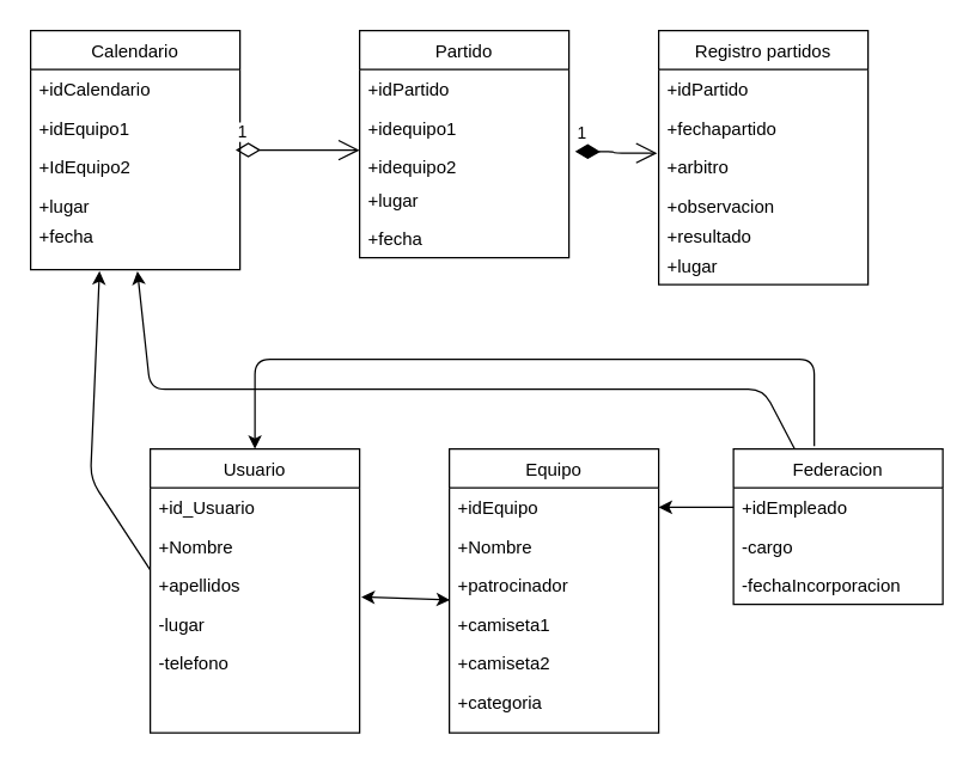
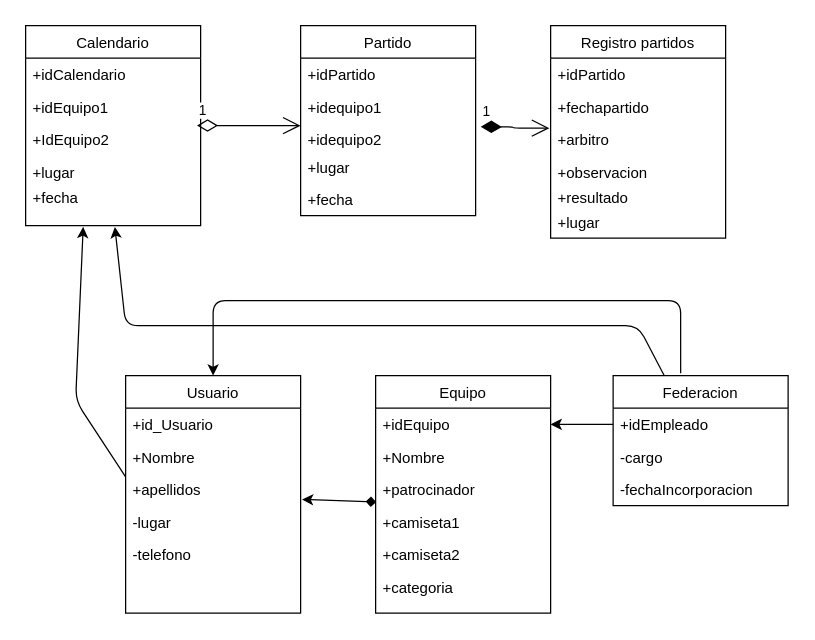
  <mxCell id="0" />
  <mxCell id="1" parent="0" />
  <mxCell id="2" value="Usuario" style="swimlane;fontStyle=0;childLayout=stackLayout;horizontal=1;startSize=26;fillColor=none;horizontalStack=0;resizeParent=1;resizeParentMax=0;resizeLast=0;collapsible=1;marginBottom=0;" parent="1" vertex="1"><mxGeometry x="100" y="300" width="140" height="190" as="geometry" /></mxCell>
  <mxCell id="3" value="+id_Usuario" style="text;strokeColor=none;fillColor=none;align=left;verticalAlign=top;spacingLeft=4;spacingRight=4;overflow=hidden;rotatable=0;points=[[0,0.5],[1,0.5]];portConstraint=eastwest;" parent="2" vertex="1"><mxGeometry y="26" width="140" height="26" as="geometry" /></mxCell>
  <mxCell id="4" value="+Nombre" style="text;strokeColor=none;fillColor=none;align=left;verticalAlign=top;spacingLeft=4;spacingRight=4;overflow=hidden;rotatable=0;points=[[0,0.5],[1,0.5]];portConstraint=eastwest;" parent="2" vertex="1"><mxGeometry y="52" width="140" height="26" as="geometry" /></mxCell>
  <mxCell id="5" value="+apellidos" style="text;strokeColor=none;fillColor=none;align=left;verticalAlign=top;spacingLeft=4;spacingRight=4;overflow=hidden;rotatable=0;points=[[0,0.5],[1,0.5]];portConstraint=eastwest;" parent="2" vertex="1"><mxGeometry y="78" width="140" height="112" as="geometry" /></mxCell>
  <mxCell id="6" value="-lugar" style="text;strokeColor=none;fillColor=none;align=left;verticalAlign=top;spacingLeft=4;spacingRight=4;overflow=hidden;rotatable=0;points=[[0,0.5],[1,0.5]];portConstraint=eastwest;" parent="1" vertex="1"><mxGeometry x="100" y="404" width="140" height="26" as="geometry" /></mxCell>
  <mxCell id="7" value="-telefono" style="text;strokeColor=none;fillColor=none;align=left;verticalAlign=top;spacingLeft=4;spacingRight=4;overflow=hidden;rotatable=0;points=[[0,0.5],[1,0.5]];portConstraint=eastwest;" parent="1" vertex="1"><mxGeometry x="100" y="430" width="140" height="26" as="geometry" /></mxCell>
  <mxCell id="8" value="+camiseta1" style="text;strokeColor=none;fillColor=none;align=left;verticalAlign=top;spacingLeft=4;spacingRight=4;overflow=hidden;rotatable=0;points=[[0,0.5],[1,0.5]];portConstraint=eastwest;" parent="1" vertex="1"><mxGeometry x="300" y="404" width="140" height="26" as="geometry" /></mxCell>
  <mxCell id="9" value="+camiseta2" style="text;strokeColor=none;fillColor=none;align=left;verticalAlign=top;spacingLeft=4;spacingRight=4;overflow=hidden;rotatable=0;points=[[0,0.5],[1,0.5]];portConstraint=eastwest;" parent="1" vertex="1"><mxGeometry x="300" y="430" width="140" height="26" as="geometry" /></mxCell>
  <mxCell id="10" value="+categoria" style="text;strokeColor=none;fillColor=none;align=left;verticalAlign=top;spacingLeft=4;spacingRight=4;overflow=hidden;rotatable=0;points=[[0,0.5],[1,0.5]];portConstraint=eastwest;" parent="1" vertex="1"><mxGeometry x="300" y="456" width="140" height="24" as="geometry" /></mxCell>
  <mxCell id="11" value="Equipo" style="swimlane;fontStyle=0;childLayout=stackLayout;horizontal=1;startSize=26;fillColor=none;horizontalStack=0;resizeParent=1;resizeParentMax=0;resizeLast=0;collapsible=1;marginBottom=0;" parent="1" vertex="1"><mxGeometry x="300" y="300" width="140" height="190" as="geometry" /></mxCell>
  <mxCell id="12" value="+idEquipo" style="text;strokeColor=none;fillColor=none;align=left;verticalAlign=top;spacingLeft=4;spacingRight=4;overflow=hidden;rotatable=0;points=[[0,0.5],[1,0.5]];portConstraint=eastwest;" parent="11" vertex="1"><mxGeometry y="26" width="140" height="26" as="geometry" /></mxCell>
  <mxCell id="13" value="+Nombre" style="text;strokeColor=none;fillColor=none;align=left;verticalAlign=top;spacingLeft=4;spacingRight=4;overflow=hidden;rotatable=0;points=[[0,0.5],[1,0.5]];portConstraint=eastwest;" parent="11" vertex="1"><mxGeometry y="52" width="140" height="138" as="geometry" /></mxCell>
  <mxCell id="14" value="+patrocinador" style="text;strokeColor=none;fillColor=none;align=left;verticalAlign=top;spacingLeft=4;spacingRight=4;overflow=hidden;rotatable=0;points=[[0,0.5],[1,0.5]];portConstraint=eastwest;" parent="1" vertex="1"><mxGeometry x="300" y="378" width="140" height="112" as="geometry" /></mxCell>
  <mxCell id="15" value="Federacion" style="swimlane;fontStyle=0;childLayout=stackLayout;horizontal=1;startSize=26;fillColor=none;horizontalStack=0;resizeParent=1;resizeParentMax=0;resizeLast=0;collapsible=1;marginBottom=0;" parent="1" vertex="1"><mxGeometry x="490" y="300" width="140" height="104" as="geometry" /></mxCell>
  <mxCell id="16" value="+idEmpleado" style="text;strokeColor=none;fillColor=none;align=left;verticalAlign=top;spacingLeft=4;spacingRight=4;overflow=hidden;rotatable=0;points=[[0,0.5],[1,0.5]];portConstraint=eastwest;" parent="15" vertex="1"><mxGeometry y="26" width="140" height="26" as="geometry" /></mxCell>
  <mxCell id="17" value="-cargo" style="text;strokeColor=none;fillColor=none;align=left;verticalAlign=top;spacingLeft=4;spacingRight=4;overflow=hidden;rotatable=0;points=[[0,0.5],[1,0.5]];portConstraint=eastwest;" parent="15" vertex="1"><mxGeometry y="52" width="140" height="26" as="geometry" /></mxCell>
  <mxCell id="18" value="-fechaIncorporacion" style="text;strokeColor=none;fillColor=none;align=left;verticalAlign=top;spacingLeft=4;spacingRight=4;overflow=hidden;rotatable=0;points=[[0,0.5],[1,0.5]];portConstraint=eastwest;" parent="15" vertex="1"><mxGeometry y="78" width="140" height="26" as="geometry" /></mxCell>
  <mxCell id="19" value="Calendario" style="swimlane;fontStyle=0;childLayout=stackLayout;horizontal=1;startSize=26;fillColor=none;horizontalStack=0;resizeParent=1;resizeParentMax=0;resizeLast=0;collapsible=1;marginBottom=0;" parent="1" vertex="1"><mxGeometry x="20" y="20" width="140" height="160" as="geometry" /></mxCell>
  <mxCell id="20" value="+idCalendario" style="text;strokeColor=none;fillColor=none;align=left;verticalAlign=top;spacingLeft=4;spacingRight=4;overflow=hidden;rotatable=0;points=[[0,0.5],[1,0.5]];portConstraint=eastwest;" parent="19" vertex="1"><mxGeometry y="26" width="140" height="26" as="geometry" /></mxCell>
  <mxCell id="21" value="+idEquipo1" style="text;strokeColor=none;fillColor=none;align=left;verticalAlign=top;spacingLeft=4;spacingRight=4;overflow=hidden;rotatable=0;points=[[0,0.5],[1,0.5]];portConstraint=eastwest;" parent="19" vertex="1"><mxGeometry y="52" width="140" height="26" as="geometry" /></mxCell>
  <mxCell id="22" value="+IdEquipo2" style="text;strokeColor=none;fillColor=none;align=left;verticalAlign=top;spacingLeft=4;spacingRight=4;overflow=hidden;rotatable=0;points=[[0,0.5],[1,0.5]];portConstraint=eastwest;" parent="19" vertex="1"><mxGeometry y="78" width="140" height="82" as="geometry" /></mxCell>
  <mxCell id="23" value="+fecha" style="text;strokeColor=none;fillColor=none;align=left;verticalAlign=top;spacingLeft=4;spacingRight=4;overflow=hidden;rotatable=0;points=[[0,0.5],[1,0.5]];portConstraint=eastwest;" parent="1" vertex="1"><mxGeometry x="20" y="144" width="140" height="26" as="geometry" /></mxCell>
  <mxCell id="24" value="+lugar" style="text;strokeColor=none;fillColor=none;align=left;verticalAlign=top;spacingLeft=4;spacingRight=4;overflow=hidden;rotatable=0;points=[[0,0.5],[1,0.5]];portConstraint=eastwest;" parent="1" vertex="1"><mxGeometry x="20" y="124" width="140" height="26" as="geometry" /></mxCell>
- <mxCell id="25" value="" style="endArrow=classic;startArrow=classic;html=1;entryX=0.003;entryY=0.206;entryDx=0;entryDy=0;entryPerimeter=0;exitX=1.008;exitY=0.188;exitDx=0;exitDy=0;exitPerimeter=0;" parent="1" source="5" target="14" edge="1"><mxGeometry width="50" height="50" relative="1" as="geometry"><mxPoint x="300" y="290" as="sourcePoint" /><mxPoint x="350" y="240" as="targetPoint" /></mxGeometry></mxCell>
+ <mxCell id="25" value="" style="endArrow=diamond;startArrow=classic;html=1;entryX=0.003;entryY=0.206;entryDx=0;entryDy=0;entryPerimeter=0;exitX=1.008;exitY=0.188;exitDx=0;exitDy=0;exitPerimeter=0;" parent="1" source="5" target="14" edge="1"><mxGeometry width="50" height="50" relative="1" as="geometry"><mxPoint x="300" y="290" as="sourcePoint" /><mxPoint x="350" y="240" as="targetPoint" /></mxGeometry></mxCell>
  <mxCell id="26" value="" style="endArrow=classic;html=1;exitX=0.291;exitY=-0.003;exitDx=0;exitDy=0;exitPerimeter=0;entryX=0.51;entryY=1.013;entryDx=0;entryDy=0;entryPerimeter=0;" parent="1" source="15" target="22" edge="1"><mxGeometry width="50" height="50" relative="1" as="geometry"><mxPoint x="300" y="290" as="sourcePoint" /><mxPoint x="350" y="240" as="targetPoint" /><Array as="points"><mxPoint x="510" y="260" /><mxPoint x="100" y="260" /></Array></mxGeometry></mxCell>
  <mxCell id="27" value="" style="endArrow=classic;html=1;exitX=0;exitY=0.5;exitDx=0;exitDy=0;entryX=1;entryY=0.5;entryDx=0;entryDy=0;" edge="1" parent="1" source="16" target="12"><mxGeometry width="50" height="50" relative="1" as="geometry"><mxPoint x="370" y="390" as="sourcePoint" /><mxPoint x="420" y="340" as="targetPoint" /></mxGeometry></mxCell>
  <mxCell id="28" value="" style="endArrow=classic;html=1;exitX=0.386;exitY=-0.019;exitDx=0;exitDy=0;exitPerimeter=0;entryX=0.5;entryY=0;entryDx=0;entryDy=0;" edge="1" parent="1" source="15" target="2"><mxGeometry width="50" height="50" relative="1" as="geometry"><mxPoint x="370" y="390" as="sourcePoint" /><mxPoint x="420" y="340" as="targetPoint" /><Array as="points"><mxPoint x="544" y="240" /><mxPoint x="170" y="240" /></Array></mxGeometry></mxCell>
  <mxCell id="29" value="" style="endArrow=classic;html=1;exitX=0;exitY=0.027;exitDx=0;exitDy=0;exitPerimeter=0;entryX=0.329;entryY=1.012;entryDx=0;entryDy=0;entryPerimeter=0;" edge="1" parent="1" source="5" target="22"><mxGeometry width="50" height="50" relative="1" as="geometry"><mxPoint x="370" y="390" as="sourcePoint" /><mxPoint x="420" y="340" as="targetPoint" /><Array as="points"><mxPoint x="60" y="320" /></Array></mxGeometry></mxCell>
  <mxCell id="30" value="Registro partidos" style="swimlane;fontStyle=0;childLayout=stackLayout;horizontal=1;startSize=26;fillColor=none;horizontalStack=0;resizeParent=1;resizeParentMax=0;resizeLast=0;collapsible=1;marginBottom=0;" parent="1" vertex="1"><mxGeometry x="440" y="20" width="140" height="170" as="geometry" /></mxCell>
  <mxCell id="31" value="+idPartido" style="text;strokeColor=none;fillColor=none;align=left;verticalAlign=top;spacingLeft=4;spacingRight=4;overflow=hidden;rotatable=0;points=[[0,0.5],[1,0.5]];portConstraint=eastwest;" parent="30" vertex="1"><mxGeometry y="26" width="140" height="26" as="geometry" /></mxCell>
  <mxCell id="32" value="+fechapartido" style="text;strokeColor=none;fillColor=none;align=left;verticalAlign=top;spacingLeft=4;spacingRight=4;overflow=hidden;rotatable=0;points=[[0,0.5],[1,0.5]];portConstraint=eastwest;" parent="30" vertex="1"><mxGeometry y="52" width="140" height="26" as="geometry" /></mxCell>
  <mxCell id="33" value="+arbitro" style="text;strokeColor=none;fillColor=none;align=left;verticalAlign=top;spacingLeft=4;spacingRight=4;overflow=hidden;rotatable=0;points=[[0,0.5],[1,0.5]];portConstraint=eastwest;" parent="30" vertex="1"><mxGeometry y="78" width="140" height="26" as="geometry" /></mxCell>
  <mxCell id="34" value="+observacion" style="text;strokeColor=none;fillColor=none;align=left;verticalAlign=top;spacingLeft=4;spacingRight=4;overflow=hidden;rotatable=0;points=[[0,0.5],[1,0.5]];portConstraint=eastwest;" parent="30" vertex="1"><mxGeometry y="104" width="140" height="20" as="geometry" /></mxCell>
  <mxCell id="35" value="+resultado" style="text;strokeColor=none;fillColor=none;align=left;verticalAlign=top;spacingLeft=4;spacingRight=4;overflow=hidden;rotatable=0;points=[[0,0.5],[1,0.5]];portConstraint=eastwest;" parent="30" vertex="1"><mxGeometry y="124" width="140" height="20" as="geometry" /></mxCell>
  <mxCell id="36" value="+lugar" style="text;strokeColor=none;fillColor=none;align=left;verticalAlign=top;spacingLeft=4;spacingRight=4;overflow=hidden;rotatable=0;points=[[0,0.5],[1,0.5]];portConstraint=eastwest;" parent="30" vertex="1"><mxGeometry y="144" width="140" height="26" as="geometry" /></mxCell>
  <mxCell id="37" value="Partido" style="swimlane;fontStyle=0;childLayout=stackLayout;horizontal=1;startSize=26;fillColor=none;horizontalStack=0;resizeParent=1;resizeParentMax=0;resizeLast=0;collapsible=1;marginBottom=0;" vertex="1" parent="1"><mxGeometry x="240" y="20" width="140" height="152" as="geometry" /></mxCell>
  <mxCell id="38" value="+idPartido" style="text;strokeColor=none;fillColor=none;align=left;verticalAlign=top;spacingLeft=4;spacingRight=4;overflow=hidden;rotatable=0;points=[[0,0.5],[1,0.5]];portConstraint=eastwest;" vertex="1" parent="37"><mxGeometry y="26" width="140" height="26" as="geometry" /></mxCell>
  <mxCell id="39" value="+idequipo1" style="text;strokeColor=none;fillColor=none;align=left;verticalAlign=top;spacingLeft=4;spacingRight=4;overflow=hidden;rotatable=0;points=[[0,0.5],[1,0.5]];portConstraint=eastwest;" vertex="1" parent="37"><mxGeometry y="52" width="140" height="26" as="geometry" /></mxCell>
  <mxCell id="40" value="+idequipo2" style="text;strokeColor=none;fillColor=none;align=left;verticalAlign=top;spacingLeft=4;spacingRight=4;overflow=hidden;rotatable=0;points=[[0,0.5],[1,0.5]];portConstraint=eastwest;" vertex="1" parent="37"><mxGeometry y="78" width="140" height="22" as="geometry" /></mxCell>
  <mxCell id="41" value="+lugar" style="text;strokeColor=none;fillColor=none;align=left;verticalAlign=top;spacingLeft=4;spacingRight=4;overflow=hidden;rotatable=0;points=[[0,0.5],[1,0.5]];portConstraint=eastwest;" vertex="1" parent="37"><mxGeometry y="100" width="140" height="26" as="geometry" /></mxCell>
  <mxCell id="42" value="+fecha" style="text;strokeColor=none;fillColor=none;align=left;verticalAlign=top;spacingLeft=4;spacingRight=4;overflow=hidden;rotatable=0;points=[[0,0.5],[1,0.5]];portConstraint=eastwest;" vertex="1" parent="37"><mxGeometry y="126" width="140" height="26" as="geometry" /></mxCell>
  <mxCell id="43" value="1" style="endArrow=open;html=1;endSize=12;startArrow=diamondThin;startSize=14;startFill=0;edgeStyle=orthogonalEdgeStyle;align=left;verticalAlign=bottom;exitX=0.979;exitY=0.024;exitDx=0;exitDy=0;exitPerimeter=0;" edge="1" parent="1" source="22"><mxGeometry x="-1" y="3" relative="1" as="geometry"><mxPoint x="310" y="370" as="sourcePoint" /><mxPoint x="240" y="100" as="targetPoint" /></mxGeometry></mxCell>
  <mxCell id="44" value="1" style="endArrow=open;html=1;endSize=12;startArrow=diamondThin;startSize=14;startFill=1;edgeStyle=orthogonalEdgeStyle;align=left;verticalAlign=bottom;exitX=1.029;exitY=0.136;exitDx=0;exitDy=0;exitPerimeter=0;entryX=-0.007;entryY=1.154;entryDx=0;entryDy=0;entryPerimeter=0;" edge="1" parent="1" source="40" target="32"><mxGeometry x="-1" y="3" relative="1" as="geometry"><mxPoint x="310" y="370" as="sourcePoint" /><mxPoint x="470" y="370" as="targetPoint" /></mxGeometry></mxCell>
